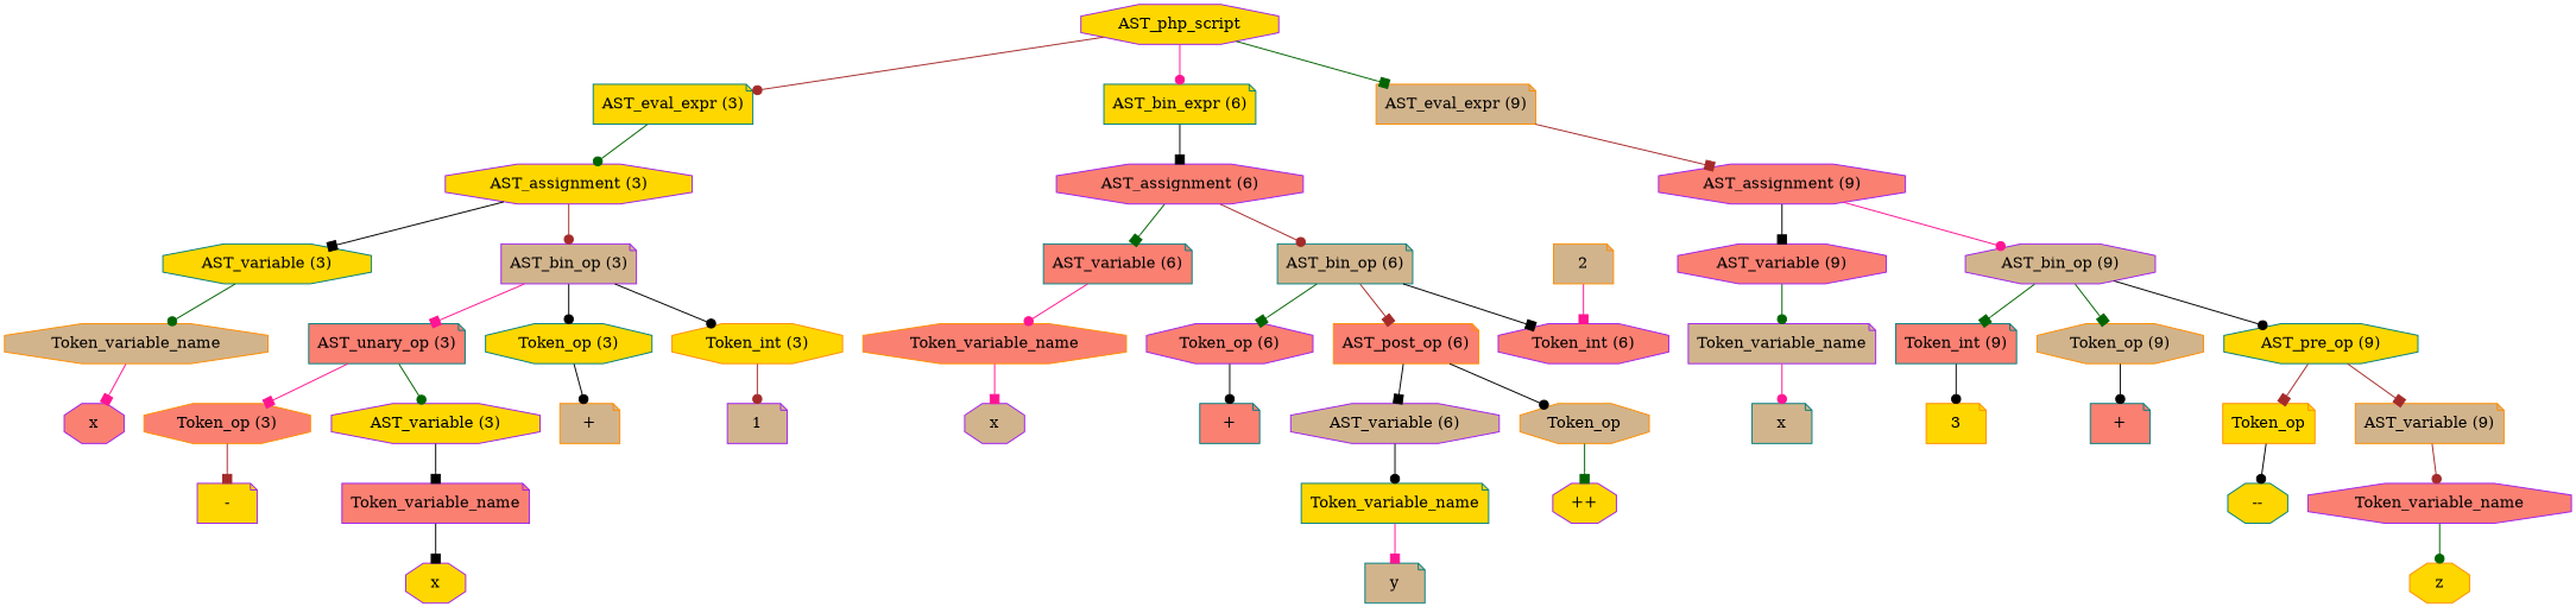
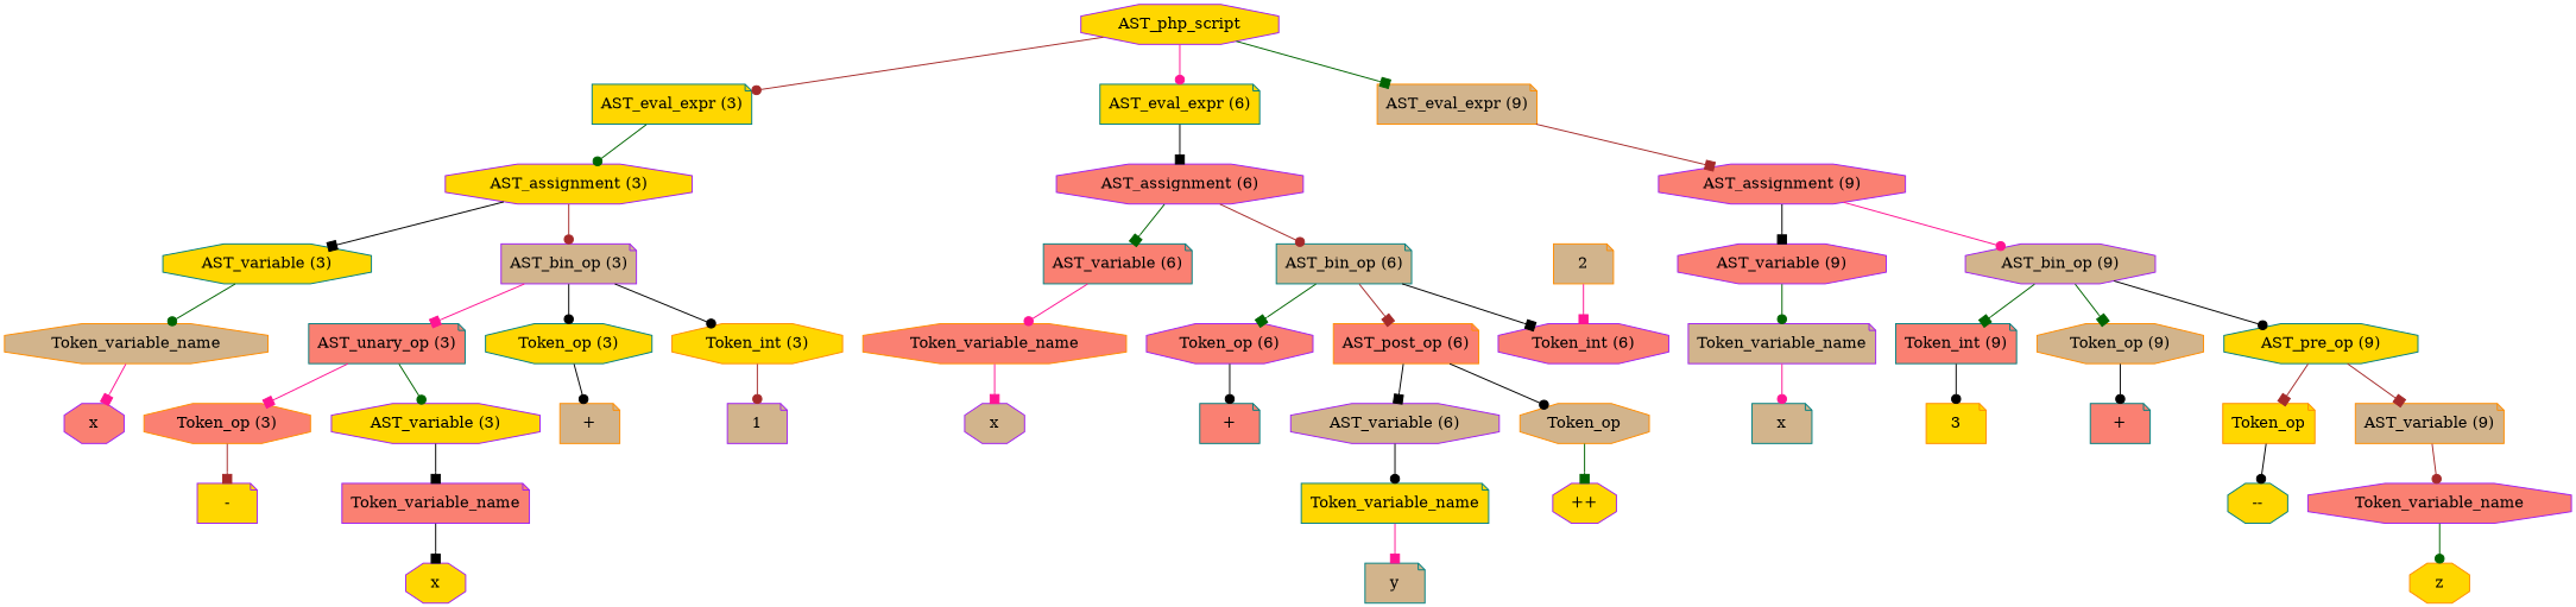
  digraph {
    node [color=purple fillcolor=gold shape=octagon style=filled]
    edge [arrowhead=dot color=black]
    n1 [label=AST_php_script]
    n2 [color=teal label="AST_eval_expr (3)" shape=note]
-   n3 [color=teal label="AST_bin_expr (6)" shape=note]
+   n3 [color=teal label="AST_eval_expr (6)" shape=note]
    n4 [color=darkorange fillcolor=tan label="AST_eval_expr (9)" shape=note]
    n5 [label="AST_assignment (3)"]
    n6 [fillcolor=salmon label="AST_assignment (6)"]
    n7 [fillcolor=salmon label="AST_assignment (9)"]
    n8 [color=teal label="AST_variable (3)"]
    n9 [fillcolor=tan label="AST_bin_op (3)" shape=note]
    n10 [color=darkorange fillcolor=tan label=Token_variable_name]
    n11 [color=teal fillcolor=salmon label="AST_unary_op (3)" shape=note]
    n12 [color=teal label="Token_op (3)"]
    n13 [color=darkorange label="Token_int (3)"]
    n14 [fillcolor=salmon label=x]
    n15 [color=darkorange fillcolor=salmon label="Token_op (3)"]
    n16 [label="AST_variable (3)"]
    n17 [color=darkorange fillcolor=tan label="+" shape=note]
    n18 [fillcolor=tan label=1 shape=note]
    n19 [label="-" shape=note]
    n20 [fillcolor=salmon label=Token_variable_name shape=note]
    n21 [label=x]
    n22 [color=teal fillcolor=salmon label="AST_variable (6)" shape=note]
    n23 [color=teal fillcolor=tan label="AST_bin_op (6)" shape=note]
    n24 [color=darkorange fillcolor=salmon label=Token_variable_name]
    n25 [fillcolor=salmon label="Token_int (6)"]
    n26 [fillcolor=salmon label="Token_op (6)"]
    n27 [color=darkorange fillcolor=salmon label="AST_post_op (6)" shape=note]
    n28 [fillcolor=tan label=x]
    n29 [color=teal fillcolor=salmon label="+" shape=note]
    n30 [fillcolor=tan label="AST_variable (6)"]
    n31 [color=darkorange fillcolor=tan label=Token_op]
    n32 [color=darkorange fillcolor=tan label=2 shape=note]
    n33 [color=teal label=Token_variable_name shape=note]
    n34 [label="++"]
    n35 [color=teal fillcolor=tan label=y shape=note]
    n36 [fillcolor=salmon label="AST_variable (9)"]
    n37 [fillcolor=tan label="AST_bin_op (9)"]
    n38 [fillcolor=tan label=Token_variable_name shape=note]
    n39 [color=teal fillcolor=salmon label="Token_int (9)" shape=note]
    n40 [color=darkorange fillcolor=tan label="Token_op (9)"]
    n41 [color=teal label="AST_pre_op (9)"]
    n42 [color=teal fillcolor=tan label=x shape=note]
    n43 [color=darkorange label=3 shape=note]
    n44 [color=teal fillcolor=salmon label="+" shape=note]
    n45 [color=darkorange label=Token_op shape=note]
    n46 [color=darkorange fillcolor=tan label="AST_variable (9)" shape=note]
    n47 [color=teal label="--"]
    n48 [fillcolor=salmon label=Token_variable_name]
    n49 [color=darkorange label=z]
    n1 -> n2 [color=brown]
    n1 -> n3 [color=deeppink]
    n1 -> n4 [arrowhead=box color=darkgreen]
    n2 -> n5 [color=darkgreen]
    n3 -> n6 [arrowhead=box]
    n4 -> n7 [arrowhead=box color=brown]
    n5 -> n8 [arrowhead=box]
    n5 -> n9 [color=brown]
    n6 -> n22 [arrowhead=box color=darkgreen]
    n6 -> n23 [color=brown]
    n7 -> n36 [arrowhead=box]
    n7 -> n37 [color=deeppink]
    n8 -> n10 [color=darkgreen]
    n9 -> n11 [arrowhead=box color=deeppink]
    n9 -> n12
    n9 -> n13
    n10 -> n14 [arrowhead=box color=deeppink]
    n11 -> n15 [arrowhead=box color=deeppink]
    n11 -> n16 [color=darkgreen]
    n12 -> n17
    n13 -> n18 [color=brown]
    n15 -> n19 [arrowhead=box color=brown]
    n16 -> n20 [arrowhead=box]
    n20 -> n21 [arrowhead=box]
    n22 -> n24 [color=deeppink]
    n23 -> n25 [arrowhead=box]
    n23 -> n26 [arrowhead=box color=darkgreen]
    n23 -> n27 [arrowhead=box color=brown]
    n24 -> n28 [arrowhead=box color=deeppink]
    n26 -> n29
    n27 -> n30 [arrowhead=box]
    n27 -> n31
    n30 -> n33
    n31 -> n34 [arrowhead=box color=darkgreen]
    n32 -> n25 [arrowhead=box color=deeppink]
    n33 -> n35 [arrowhead=box color=deeppink]
    n36 -> n38 [color=darkgreen]
    n37 -> n39 [arrowhead=box color=darkgreen]
    n37 -> n40 [arrowhead=box color=darkgreen]
    n37 -> n41
    n38 -> n42 [color=deeppink]
    n39 -> n43
    n40 -> n44
    n41 -> n45 [arrowhead=box color=brown]
    n41 -> n46 [arrowhead=box color=brown]
    n45 -> n47
    n46 -> n48 [color=brown]
    n48 -> n49 [color=darkgreen]
  }
